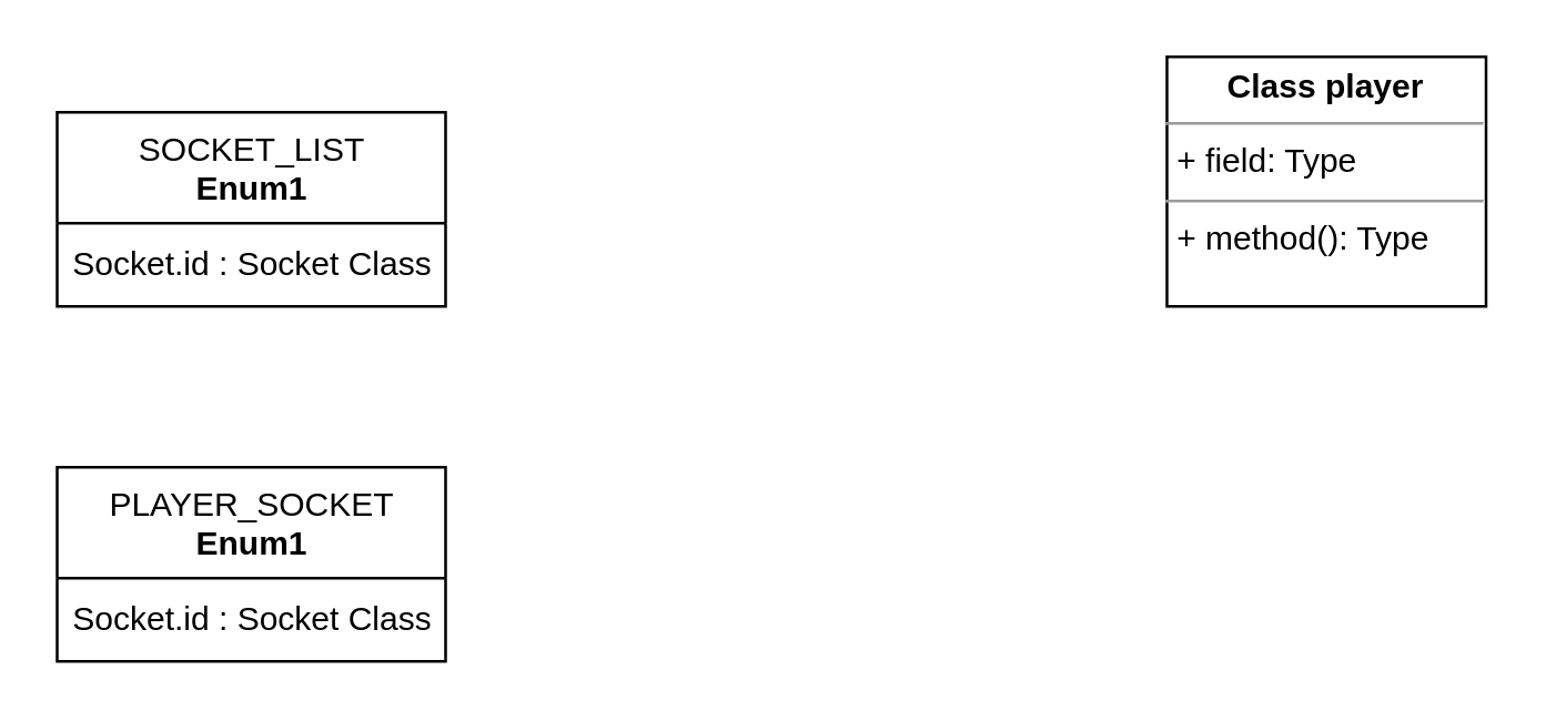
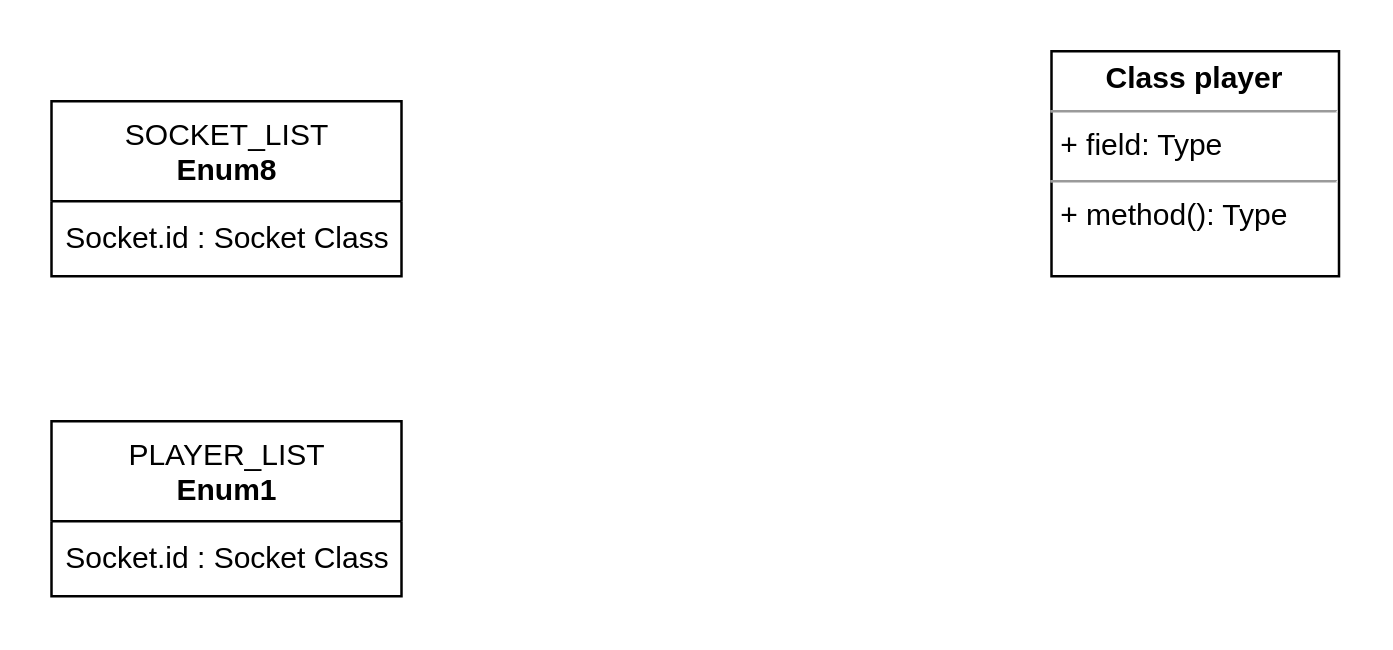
  <mxCell id="0" />
  <mxCell id="1" parent="0" />
- <mxCell id="2" value="PLAYER_SOCKET&lt;br&gt;&lt;b&gt;Enum1&lt;/b&gt;" style="swimlane;fontStyle=0;align=center;verticalAlign=top;childLayout=stackLayout;horizontal=1;startSize=40;horizontalStack=0;resizeParent=1;resizeParentMax=0;resizeLast=0;collapsible=0;marginBottom=0;html=1;" parent="1" vertex="1"><mxGeometry x="20" y="168" width="140" height="70" as="geometry" /></mxCell>
+ <mxCell id="2" value="PLAYER_LIST&lt;br&gt;&lt;b&gt;Enum1&lt;/b&gt;" style="swimlane;fontStyle=0;align=center;verticalAlign=top;childLayout=stackLayout;horizontal=1;startSize=40;horizontalStack=0;resizeParent=1;resizeParentMax=0;resizeLast=0;collapsible=0;marginBottom=0;html=1;" parent="1" vertex="1"><mxGeometry x="20" y="168" width="140" height="70" as="geometry" /></mxCell>
  <mxCell id="3" value="Socket.id : Socket Class" style="text;html=1;strokeColor=none;fillColor=none;align=left;verticalAlign=middle;spacingLeft=4;spacingRight=4;overflow=hidden;rotatable=0;points=[[0,0.5],[1,0.5]];portConstraint=eastwest;" parent="2" vertex="1"><mxGeometry y="40" width="140" height="30" as="geometry" /></mxCell>
  <mxCell id="4" value="&lt;p style=&quot;margin: 0px ; margin-top: 4px ; text-align: center&quot;&gt;&lt;b&gt;Class player&lt;/b&gt;&lt;/p&gt;&lt;hr size=&quot;1&quot;&gt;&lt;p style=&quot;margin: 0px ; margin-left: 4px&quot;&gt;+ field: Type&lt;/p&gt;&lt;hr size=&quot;1&quot;&gt;&lt;p style=&quot;margin: 0px ; margin-left: 4px&quot;&gt;+ method(): Type&lt;/p&gt;" style="verticalAlign=top;align=left;overflow=fill;fontSize=12;fontFamily=Helvetica;html=1;" vertex="1" parent="1"><mxGeometry x="420" y="20" width="115" height="90" as="geometry" /></mxCell>
- <mxCell id="5" value="SOCKET_LIST&lt;br&gt;&lt;b&gt;Enum1&lt;/b&gt;" style="swimlane;fontStyle=0;align=center;verticalAlign=top;childLayout=stackLayout;horizontal=1;startSize=40;horizontalStack=0;resizeParent=1;resizeParentMax=0;resizeLast=0;collapsible=0;marginBottom=0;html=1;" vertex="1" parent="1"><mxGeometry x="20" y="40" width="140" height="70" as="geometry" /></mxCell>
+ <mxCell id="5" value="SOCKET_LIST&lt;br&gt;&lt;b&gt;Enum8&lt;/b&gt;" style="swimlane;fontStyle=0;align=center;verticalAlign=top;childLayout=stackLayout;horizontal=1;startSize=40;horizontalStack=0;resizeParent=1;resizeParentMax=0;resizeLast=0;collapsible=0;marginBottom=0;html=1;" vertex="1" parent="1"><mxGeometry x="20" y="40" width="140" height="70" as="geometry" /></mxCell>
  <mxCell id="6" value="Socket.id : Socket Class" style="text;html=1;strokeColor=none;fillColor=none;align=left;verticalAlign=middle;spacingLeft=4;spacingRight=4;overflow=hidden;rotatable=0;points=[[0,0.5],[1,0.5]];portConstraint=eastwest;" vertex="1" parent="5"><mxGeometry y="40" width="140" height="30" as="geometry" /></mxCell>
